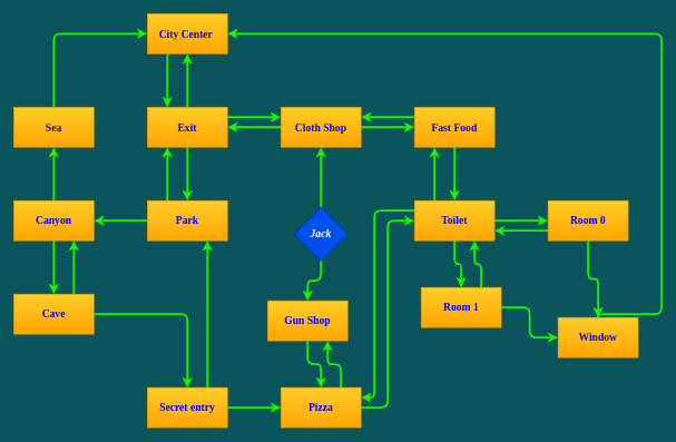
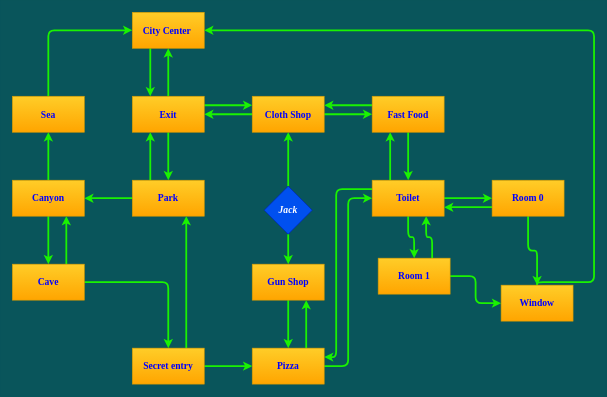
  <mxCell id="0" />
  <mxCell id="1" parent="0" />
  <mxCell id="2" value="" style="edgeStyle=orthogonalEdgeStyle;curved=0;rounded=1;sketch=0;orthogonalLoop=1;jettySize=auto;html=1;fontFamily=Lucida Console;fontSize=16;fontColor=#FFFFFF;strokeColor=#1AF202;fillColor=#60a917;strokeWidth=3;" edge="1" parent="1" source="4" target="7"><mxGeometry relative="1" as="geometry" /></mxCell>
  <mxCell id="3" value="" style="edgeStyle=orthogonalEdgeStyle;curved=0;rounded=1;sketch=0;orthogonalLoop=1;jettySize=auto;html=1;fontFamily=Lucida Console;fontSize=16;fontColor=#0000FF;strokeColor=#1AF202;strokeWidth=3;" edge="1" parent="1" source="4" target="34"><mxGeometry relative="1" as="geometry" /></mxCell>
  <mxCell id="4" value="Jack" style="rhombus;whiteSpace=wrap;html=1;rounded=0;sketch=0;fontColor=#ffffff;strokeColor=#001DBC;fillColor=#0050ef;fontFamily=Lucida Console;fontStyle=3;fontSize=16;" vertex="1" parent="1"><mxGeometry x="440" y="310" width="80" height="80" as="geometry" /></mxCell>
  <mxCell id="5" value="" style="edgeStyle=orthogonalEdgeStyle;curved=0;rounded=1;sketch=0;orthogonalLoop=1;jettySize=auto;html=1;fontFamily=Lucida Console;fontSize=16;fontColor=#0000FF;strokeColor=#1AF202;fillColor=#60a917;strokeWidth=3;" edge="1" parent="1" source="7" target="10"><mxGeometry relative="1" as="geometry" /></mxCell>
  <mxCell id="6" value="" style="edgeStyle=orthogonalEdgeStyle;curved=0;rounded=1;sketch=0;orthogonalLoop=1;jettySize=auto;html=1;fontFamily=Lucida Console;fontSize=16;fontColor=#0000FF;strokeColor=#1AF202;fillColor=#60a917;strokeWidth=3;" edge="1" parent="1" source="7" target="14"><mxGeometry relative="1" as="geometry" /></mxCell>
  <mxCell id="7" value="Cloth Shop" style="whiteSpace=wrap;html=1;rounded=0;fontFamily=Lucida Console;fontSize=16;fontStyle=1;strokeColor=#d79b00;fillColor=#ffcd28;sketch=0;gradientColor=#ffa500;fontColor=#0000FF;" vertex="1" parent="1"><mxGeometry x="420" y="160" width="120" height="60" as="geometry" /></mxCell>
  <mxCell id="8" value="" style="edgeStyle=orthogonalEdgeStyle;curved=0;rounded=1;sketch=0;orthogonalLoop=1;jettySize=auto;html=1;fontFamily=Lucida Console;fontSize=16;fontColor=#0000FF;strokeColor=#1AF202;fillColor=#60a917;strokeWidth=3;" edge="1" parent="1" source="10" target="21"><mxGeometry relative="1" as="geometry" /></mxCell>
  <mxCell id="9" style="edgeStyle=orthogonalEdgeStyle;curved=0;rounded=1;sketch=0;orthogonalLoop=1;jettySize=auto;html=1;exitX=0;exitY=0.25;exitDx=0;exitDy=0;entryX=1;entryY=0.25;entryDx=0;entryDy=0;fontFamily=Lucida Console;fontSize=16;fontColor=#0000FF;strokeColor=#1AF202;strokeWidth=3;" edge="1" parent="1" source="10" target="7"><mxGeometry relative="1" as="geometry" /></mxCell>
  <mxCell id="10" value="Fast Food" style="whiteSpace=wrap;html=1;rounded=0;fontFamily=Lucida Console;fontSize=16;fontStyle=1;strokeColor=#d79b00;fillColor=#ffcd28;sketch=0;gradientColor=#ffa500;fontColor=#0000FF;" vertex="1" parent="1"><mxGeometry x="620" y="160" width="120" height="60" as="geometry" /></mxCell>
  <mxCell id="11" value="" style="edgeStyle=orthogonalEdgeStyle;curved=0;rounded=1;sketch=0;orthogonalLoop=1;jettySize=auto;html=1;fontFamily=Lucida Console;fontSize=16;fontColor=#0000FF;strokeColor=#1AF202;fillColor=#60a917;strokeWidth=3;" edge="1" parent="1" source="14" target="16"><mxGeometry relative="1" as="geometry" /></mxCell>
  <mxCell id="12" value="" style="edgeStyle=orthogonalEdgeStyle;curved=0;rounded=1;sketch=0;orthogonalLoop=1;jettySize=auto;html=1;fontFamily=Lucida Console;fontSize=16;fontColor=#0000FF;strokeColor=#1AF202;strokeWidth=3;" edge="1" parent="1" source="14" target="32"><mxGeometry relative="1" as="geometry" /></mxCell>
  <mxCell id="13" style="edgeStyle=orthogonalEdgeStyle;curved=0;rounded=1;sketch=0;orthogonalLoop=1;jettySize=auto;html=1;exitX=1;exitY=0.25;exitDx=0;exitDy=0;entryX=0;entryY=0.25;entryDx=0;entryDy=0;fontFamily=Lucida Console;fontSize=16;fontColor=#0000FF;strokeColor=#1AF202;strokeWidth=3;" edge="1" parent="1" source="14" target="7"><mxGeometry relative="1" as="geometry" /></mxCell>
  <mxCell id="14" value="Exit" style="whiteSpace=wrap;html=1;rounded=0;fontFamily=Lucida Console;fontSize=16;fontStyle=1;strokeColor=#d79b00;fillColor=#ffcd28;sketch=0;gradientColor=#ffa500;fontColor=#0000FF;" vertex="1" parent="1"><mxGeometry x="220" y="160" width="120" height="60" as="geometry" /></mxCell>
  <mxCell id="15" style="edgeStyle=orthogonalEdgeStyle;curved=0;rounded=1;sketch=0;orthogonalLoop=1;jettySize=auto;html=1;exitX=0.25;exitY=1;exitDx=0;exitDy=0;entryX=0.25;entryY=0;entryDx=0;entryDy=0;fontFamily=Lucida Console;fontSize=16;fontColor=#0000FF;strokeColor=#1AF202;strokeWidth=3;" edge="1" parent="1" source="16" target="14"><mxGeometry relative="1" as="geometry" /></mxCell>
  <mxCell id="16" value="City Center&amp;nbsp;" style="whiteSpace=wrap;html=1;rounded=0;fontFamily=Lucida Console;fontSize=16;fontStyle=1;strokeColor=#d79b00;fillColor=#ffcd28;sketch=0;gradientColor=#ffa500;fontColor=#0000FF;" vertex="1" parent="1"><mxGeometry x="220" y="20" width="120" height="60" as="geometry" /></mxCell>
  <mxCell id="17" value="" style="edgeStyle=orthogonalEdgeStyle;curved=0;rounded=1;sketch=0;orthogonalLoop=1;jettySize=auto;html=1;fontFamily=Lucida Console;fontSize=16;fontColor=#0000FF;strokeColor=#1AF202;fillColor=#60a917;strokeWidth=3;" edge="1" parent="1" source="21" target="24"><mxGeometry relative="1" as="geometry" /></mxCell>
  <mxCell id="18" value="" style="edgeStyle=orthogonalEdgeStyle;curved=0;rounded=1;sketch=0;orthogonalLoop=1;jettySize=auto;html=1;fontFamily=Lucida Console;fontSize=16;fontColor=#0000FF;strokeColor=#1AF202;fillColor=#60a917;strokeWidth=3;" edge="1" parent="1" source="21" target="27"><mxGeometry relative="1" as="geometry" /></mxCell>
  <mxCell id="19" style="edgeStyle=orthogonalEdgeStyle;curved=0;rounded=1;sketch=0;orthogonalLoop=1;jettySize=auto;html=1;exitX=0.25;exitY=0;exitDx=0;exitDy=0;fontFamily=Lucida Console;fontSize=16;fontColor=#0000FF;strokeColor=#1AF202;strokeWidth=3;entryX=0.25;entryY=1;entryDx=0;entryDy=0;" edge="1" parent="1" source="21" target="10"><mxGeometry relative="1" as="geometry"><mxPoint x="650" y="225" as="targetPoint" /></mxGeometry></mxCell>
  <mxCell id="20" style="edgeStyle=orthogonalEdgeStyle;curved=0;rounded=1;sketch=0;orthogonalLoop=1;jettySize=auto;html=1;exitX=0;exitY=0.25;exitDx=0;exitDy=0;entryX=1;entryY=0.25;entryDx=0;entryDy=0;fontFamily=Lucida Console;fontSize=16;fontColor=#0000FF;strokeColor=#1AF202;strokeWidth=3;" edge="1" parent="1" source="21" target="37"><mxGeometry relative="1" as="geometry"><Array as="points"><mxPoint x="560" y="315" /><mxPoint x="560" y="595" /></Array></mxGeometry></mxCell>
  <mxCell id="21" value="Toilet" style="whiteSpace=wrap;html=1;rounded=0;fontFamily=Lucida Console;fontSize=16;fontStyle=1;strokeColor=#d79b00;fillColor=#ffcd28;sketch=0;gradientColor=#ffa500;fontColor=#0000FF;" vertex="1" parent="1"><mxGeometry x="620" y="300" width="120" height="60" as="geometry" /></mxCell>
  <mxCell id="22" value="" style="edgeStyle=orthogonalEdgeStyle;curved=0;rounded=1;sketch=0;orthogonalLoop=1;jettySize=auto;html=1;fontFamily=Lucida Console;fontSize=16;fontColor=#0000FF;strokeColor=#1AF202;fillColor=#60a917;strokeWidth=3;" edge="1" parent="1" source="24" target="29"><mxGeometry relative="1" as="geometry" /></mxCell>
  <mxCell id="23" style="edgeStyle=orthogonalEdgeStyle;curved=0;rounded=1;sketch=0;orthogonalLoop=1;jettySize=auto;html=1;exitX=0;exitY=0.75;exitDx=0;exitDy=0;entryX=1;entryY=0.75;entryDx=0;entryDy=0;fontFamily=Lucida Console;fontSize=16;fontColor=#0000FF;strokeColor=#1AF202;strokeWidth=3;" edge="1" parent="1" source="24" target="21"><mxGeometry relative="1" as="geometry" /></mxCell>
  <mxCell id="24" value="Room 0" style="whiteSpace=wrap;html=1;rounded=0;fontFamily=Lucida Console;fontSize=16;fontStyle=1;strokeColor=#d79b00;fillColor=#ffcd28;sketch=0;gradientColor=#ffa500;fontColor=#0000FF;" vertex="1" parent="1"><mxGeometry x="820" y="300" width="120" height="60" as="geometry" /></mxCell>
  <mxCell id="25" value="" style="edgeStyle=orthogonalEdgeStyle;curved=0;rounded=1;sketch=0;orthogonalLoop=1;jettySize=auto;html=1;fontFamily=Lucida Console;fontSize=16;fontColor=#0000FF;strokeColor=#1AF202;fillColor=#60a917;strokeWidth=3;" edge="1" parent="1" source="27" target="29"><mxGeometry relative="1" as="geometry" /></mxCell>
  <mxCell id="26" style="edgeStyle=orthogonalEdgeStyle;curved=0;rounded=1;sketch=0;orthogonalLoop=1;jettySize=auto;html=1;exitX=0.75;exitY=0;exitDx=0;exitDy=0;entryX=0.75;entryY=1;entryDx=0;entryDy=0;fontFamily=Lucida Console;fontSize=16;fontColor=#0000FF;strokeColor=#1AF202;strokeWidth=3;" edge="1" parent="1" source="27" target="21"><mxGeometry relative="1" as="geometry" /></mxCell>
  <mxCell id="27" value="Room 1" style="whiteSpace=wrap;html=1;rounded=0;fontFamily=Lucida Console;fontSize=16;fontStyle=1;strokeColor=#d79b00;fillColor=#ffcd28;sketch=0;gradientColor=#ffa500;fontColor=#0000FF;" vertex="1" parent="1"><mxGeometry x="630" y="430" width="120" height="60" as="geometry" /></mxCell>
  <mxCell id="28" style="edgeStyle=orthogonalEdgeStyle;curved=0;rounded=1;sketch=0;orthogonalLoop=1;jettySize=auto;html=1;entryX=1;entryY=0.5;entryDx=0;entryDy=0;fontFamily=Lucida Console;fontSize=16;fontColor=#0000FF;strokeColor=#1AF202;fillColor=#60a917;strokeWidth=3;" edge="1" parent="1" source="29" target="16"><mxGeometry relative="1" as="geometry"><Array as="points"><mxPoint x="990" y="470" /><mxPoint x="990" y="50" /></Array></mxGeometry></mxCell>
  <mxCell id="29" value="Window" style="whiteSpace=wrap;html=1;rounded=0;fontFamily=Lucida Console;fontSize=16;fontStyle=1;strokeColor=#d79b00;fillColor=#ffcd28;sketch=0;gradientColor=#ffa500;fontColor=#0000FF;" vertex="1" parent="1"><mxGeometry x="835" y="475" width="120" height="60" as="geometry" /></mxCell>
  <mxCell id="30" style="edgeStyle=orthogonalEdgeStyle;curved=0;rounded=1;sketch=0;orthogonalLoop=1;jettySize=auto;html=1;exitX=0.25;exitY=0;exitDx=0;exitDy=0;entryX=0.25;entryY=1;entryDx=0;entryDy=0;fontFamily=Lucida Console;fontSize=16;fontColor=#0000FF;strokeColor=#1AF202;strokeWidth=3;" edge="1" parent="1" source="32" target="14"><mxGeometry relative="1" as="geometry" /></mxCell>
  <mxCell id="31" value="" style="edgeStyle=orthogonalEdgeStyle;curved=0;rounded=1;sketch=0;orthogonalLoop=1;jettySize=auto;html=1;fontFamily=Lucida Console;fontSize=16;fontColor=#0000FF;strokeColor=#1AF202;strokeWidth=3;" edge="1" parent="1" source="32" target="40"><mxGeometry relative="1" as="geometry" /></mxCell>
  <mxCell id="32" value="Park" style="whiteSpace=wrap;html=1;rounded=0;fontFamily=Lucida Console;fontSize=16;fontStyle=1;strokeColor=#d79b00;fillColor=#ffcd28;sketch=0;gradientColor=#ffa500;fontColor=#0000FF;" vertex="1" parent="1"><mxGeometry x="220" y="300" width="120" height="60" as="geometry" /></mxCell>
  <mxCell id="33" value="" style="edgeStyle=orthogonalEdgeStyle;curved=0;rounded=1;sketch=0;orthogonalLoop=1;jettySize=auto;html=1;fontFamily=Lucida Console;fontSize=16;fontColor=#0000FF;strokeColor=#1AF202;strokeWidth=3;" edge="1" parent="1" source="34" target="37"><mxGeometry relative="1" as="geometry" /></mxCell>
- <mxCell id="34" value="Gun Shop" style="whiteSpace=wrap;html=1;rounded=0;fontFamily=Lucida Console;fontSize=16;fontStyle=1;strokeColor=#d79b00;fillColor=#ffcd28;sketch=0;gradientColor=#ffa500;fontColor=#0000FF;" vertex="1" parent="1"><mxGeometry x="400" y="450" width="120" height="60" as="geometry" /></mxCell>
+ <mxCell id="34" value="Gun Shop" style="whiteSpace=wrap;html=1;rounded=0;fontFamily=Lucida Console;fontSize=16;fontStyle=1;strokeColor=#d79b00;fillColor=#ffcd28;sketch=0;gradientColor=#ffa500;fontColor=#0000FF;" vertex="1" parent="1"><mxGeometry x="420" y="440" width="120" height="60" as="geometry" /></mxCell>
  <mxCell id="35" style="edgeStyle=orthogonalEdgeStyle;curved=0;rounded=1;sketch=0;orthogonalLoop=1;jettySize=auto;html=1;entryX=0;entryY=0.5;entryDx=0;entryDy=0;fontFamily=Lucida Console;fontSize=16;fontColor=#0000FF;strokeColor=#1AF202;strokeWidth=3;" edge="1" parent="1" source="37" target="21"><mxGeometry relative="1" as="geometry" /></mxCell>
  <mxCell id="36" style="edgeStyle=orthogonalEdgeStyle;curved=0;rounded=1;sketch=0;orthogonalLoop=1;jettySize=auto;html=1;exitX=0.75;exitY=0;exitDx=0;exitDy=0;entryX=0.75;entryY=1;entryDx=0;entryDy=0;fontFamily=Lucida Console;fontSize=16;fontColor=#0000FF;strokeColor=#1AF202;strokeWidth=3;" edge="1" parent="1" source="37" target="34"><mxGeometry relative="1" as="geometry" /></mxCell>
  <mxCell id="37" value="Pizza" style="whiteSpace=wrap;html=1;rounded=0;fontFamily=Lucida Console;fontSize=16;fontStyle=1;strokeColor=#d79b00;fillColor=#ffcd28;sketch=0;gradientColor=#ffa500;fontColor=#0000FF;" vertex="1" parent="1"><mxGeometry x="420" y="580" width="120" height="60" as="geometry" /></mxCell>
  <mxCell id="38" value="" style="edgeStyle=orthogonalEdgeStyle;curved=0;rounded=1;sketch=0;orthogonalLoop=1;jettySize=auto;html=1;fontFamily=Lucida Console;fontSize=16;fontColor=#0000FF;strokeColor=#1AF202;strokeWidth=3;" edge="1" parent="1" source="40" target="43"><mxGeometry relative="1" as="geometry" /></mxCell>
  <mxCell id="39" value="" style="edgeStyle=orthogonalEdgeStyle;curved=0;rounded=1;sketch=0;orthogonalLoop=1;jettySize=auto;html=1;fontFamily=Lucida Console;fontSize=16;fontColor=#0000FF;strokeColor=#1AF202;strokeWidth=3;" edge="1" parent="1" source="40" target="48"><mxGeometry relative="1" as="geometry" /></mxCell>
  <mxCell id="40" value="Canyon" style="whiteSpace=wrap;html=1;rounded=0;fontFamily=Lucida Console;fontSize=16;fontStyle=1;strokeColor=#d79b00;fillColor=#ffcd28;sketch=0;gradientColor=#ffa500;fontColor=#0000FF;" vertex="1" parent="1"><mxGeometry x="20" y="300" width="120" height="60" as="geometry" /></mxCell>
  <mxCell id="41" style="edgeStyle=orthogonalEdgeStyle;curved=0;rounded=1;sketch=0;orthogonalLoop=1;jettySize=auto;html=1;exitX=0.75;exitY=0;exitDx=0;exitDy=0;entryX=0.75;entryY=1;entryDx=0;entryDy=0;fontFamily=Lucida Console;fontSize=16;fontColor=#0000FF;strokeColor=#1AF202;strokeWidth=3;" edge="1" parent="1" source="43" target="40"><mxGeometry relative="1" as="geometry" /></mxCell>
  <mxCell id="42" style="edgeStyle=orthogonalEdgeStyle;curved=0;rounded=1;sketch=0;orthogonalLoop=1;jettySize=auto;html=1;fontFamily=Lucida Console;fontSize=16;fontColor=#0000FF;strokeColor=#1AF202;strokeWidth=3;" edge="1" parent="1" source="43" target="46"><mxGeometry relative="1" as="geometry" /></mxCell>
  <mxCell id="43" value="Cave" style="whiteSpace=wrap;html=1;rounded=0;fontFamily=Lucida Console;fontSize=16;fontStyle=1;strokeColor=#d79b00;fillColor=#ffcd28;sketch=0;gradientColor=#ffa500;fontColor=#0000FF;" vertex="1" parent="1"><mxGeometry x="20" y="440" width="120" height="60" as="geometry" /></mxCell>
  <mxCell id="44" value="" style="edgeStyle=orthogonalEdgeStyle;curved=0;rounded=1;sketch=0;orthogonalLoop=1;jettySize=auto;html=1;fontFamily=Lucida Console;fontSize=16;fontColor=#0000FF;strokeColor=#1AF202;strokeWidth=3;" edge="1" parent="1" source="46" target="37"><mxGeometry relative="1" as="geometry" /></mxCell>
  <mxCell id="45" style="edgeStyle=orthogonalEdgeStyle;curved=0;rounded=1;sketch=0;orthogonalLoop=1;jettySize=auto;html=1;exitX=0.75;exitY=0;exitDx=0;exitDy=0;entryX=0.75;entryY=1;entryDx=0;entryDy=0;fontFamily=Lucida Console;fontSize=16;fontColor=#0000FF;strokeColor=#1AF202;strokeWidth=3;" edge="1" parent="1" source="46" target="32"><mxGeometry relative="1" as="geometry" /></mxCell>
  <mxCell id="46" value="Secret entry" style="whiteSpace=wrap;html=1;rounded=0;fontFamily=Lucida Console;fontSize=16;fontStyle=1;strokeColor=#d79b00;fillColor=#ffcd28;sketch=0;gradientColor=#ffa500;fontColor=#0000FF;" vertex="1" parent="1"><mxGeometry x="220" y="580" width="120" height="60" as="geometry" /></mxCell>
  <mxCell id="47" style="edgeStyle=orthogonalEdgeStyle;curved=0;rounded=1;sketch=0;orthogonalLoop=1;jettySize=auto;html=1;fontFamily=Lucida Console;fontSize=16;fontColor=#0000FF;strokeColor=#1AF202;strokeWidth=3;entryX=0;entryY=0.5;entryDx=0;entryDy=0;" edge="1" parent="1" source="48" target="16"><mxGeometry relative="1" as="geometry"><mxPoint x="80" y="35" as="targetPoint" /><Array as="points"><mxPoint x="80" y="50" /></Array></mxGeometry></mxCell>
  <mxCell id="48" value="Sea" style="whiteSpace=wrap;html=1;rounded=0;fontFamily=Lucida Console;fontSize=16;fontStyle=1;strokeColor=#d79b00;fillColor=#ffcd28;sketch=0;gradientColor=#ffa500;fontColor=#0000FF;" vertex="1" parent="1"><mxGeometry x="20" y="160" width="120" height="60" as="geometry" /></mxCell>
